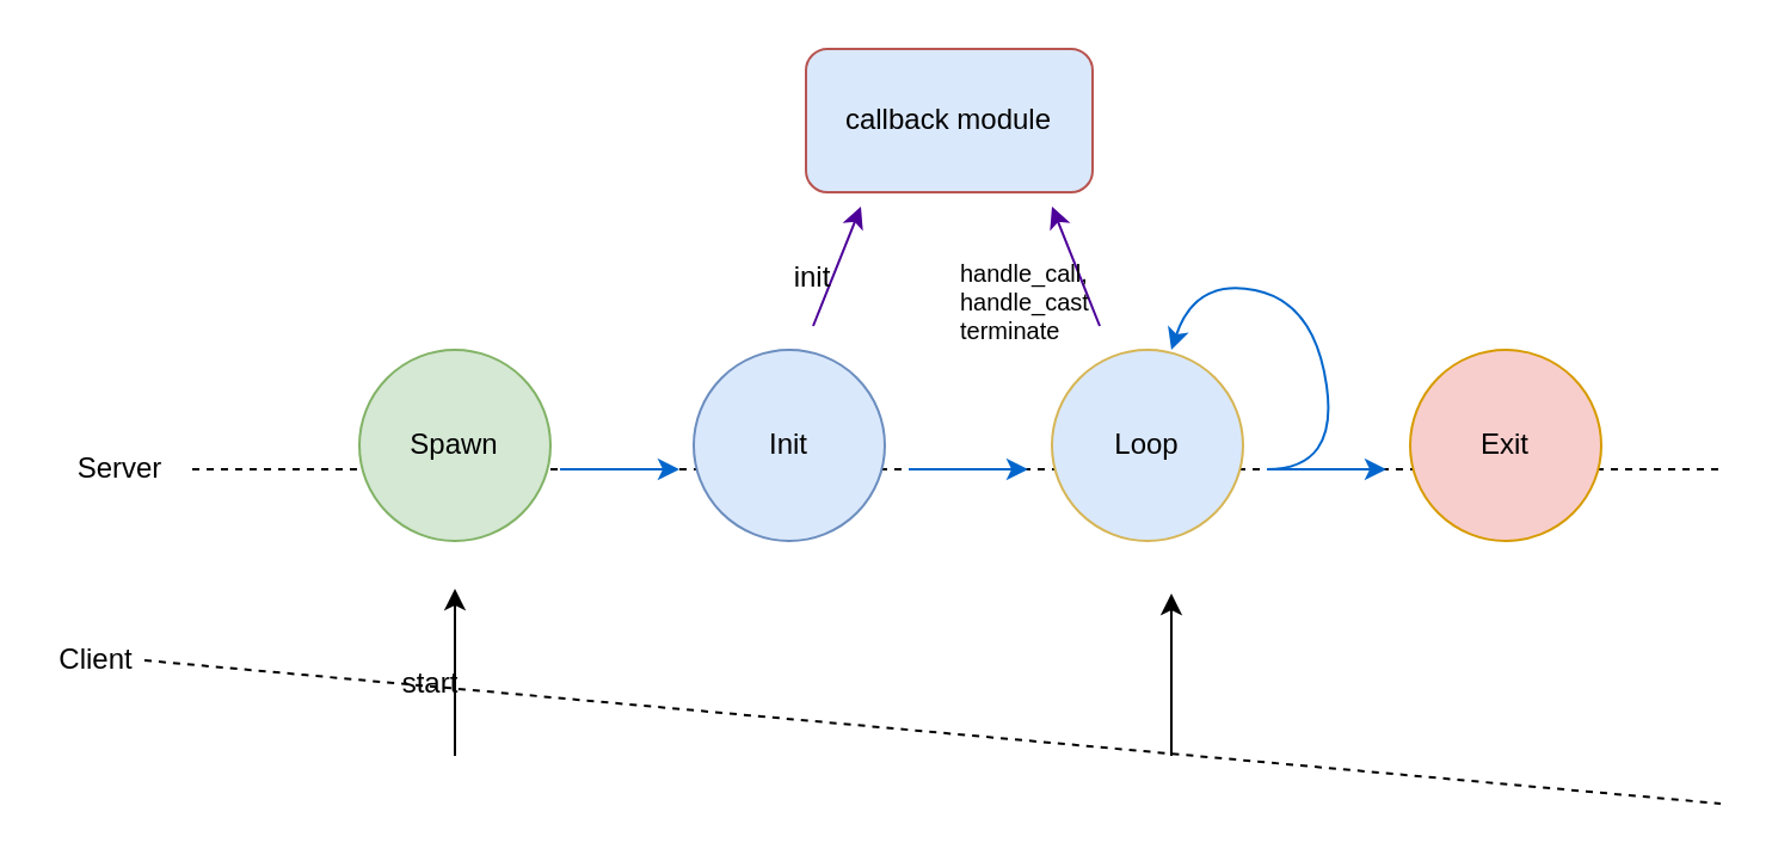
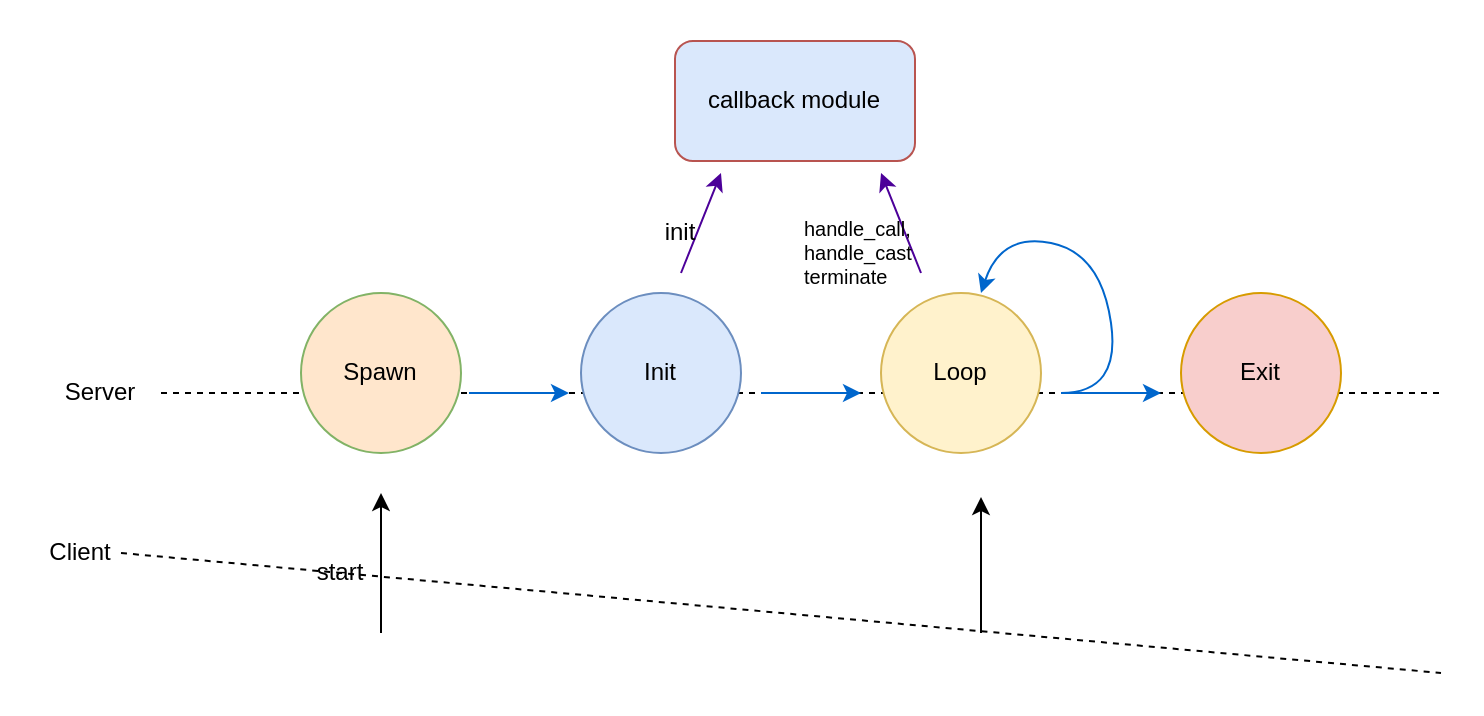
  <mxCell id="0" />
  <mxCell id="1" parent="0" />
  <mxCell id="2" value="" style="endArrow=none;dashed=1;html=1;" parent="1" edge="1"><mxGeometry width="50" height="50" relative="1" as="geometry"><mxPoint x="80" y="196" as="sourcePoint" /><mxPoint x="720" y="196" as="targetPoint" /></mxGeometry></mxCell>
- <mxCell id="3" value="Spawn" style="ellipse;whiteSpace=wrap;html=1;aspect=fixed;fillColor=#d5e8d4;strokeColor=#82b366;" parent="1" vertex="1"><mxGeometry x="150" y="146" width="80" height="80" as="geometry" /></mxCell>
+ <mxCell id="3" value="Spawn" style="ellipse;whiteSpace=wrap;html=1;aspect=fixed;fillColor=#ffe6cc;strokeColor=#82b366;" parent="1" vertex="1"><mxGeometry x="150" y="146" width="80" height="80" as="geometry" /></mxCell>
  <mxCell id="4" value="Init" style="ellipse;whiteSpace=wrap;html=1;aspect=fixed;fillColor=#dae8fc;strokeColor=#6c8ebf;" parent="1" vertex="1"><mxGeometry x="290" y="146" width="80" height="80" as="geometry" /></mxCell>
  <mxCell id="5" value="Exit" style="ellipse;whiteSpace=wrap;html=1;aspect=fixed;fillColor=#f8cecc;strokeColor=#d79b00;" parent="1" vertex="1"><mxGeometry x="590" y="146" width="80" height="80" as="geometry" /></mxCell>
- <mxCell id="6" value="Loop" style="ellipse;whiteSpace=wrap;html=1;aspect=fixed;fillColor=#dae8fc;strokeColor=#d6b656;" parent="1" vertex="1"><mxGeometry x="440" y="146" width="80" height="80" as="geometry" /></mxCell>
+ <mxCell id="6" value="Loop" style="ellipse;whiteSpace=wrap;html=1;aspect=fixed;fillColor=#fff2cc;strokeColor=#d6b656;" parent="1" vertex="1"><mxGeometry x="440" y="146" width="80" height="80" as="geometry" /></mxCell>
  <mxCell id="7" value="" style="endArrow=classic;html=1;strokeColor=#0066CC;" parent="1" edge="1"><mxGeometry width="50" height="50" relative="1" as="geometry"><mxPoint x="234" y="196" as="sourcePoint" /><mxPoint x="284" y="196" as="targetPoint" /></mxGeometry></mxCell>
  <mxCell id="8" value="" style="endArrow=classic;html=1;strokeColor=#0066CC;" parent="1" edge="1"><mxGeometry width="50" height="50" relative="1" as="geometry"><mxPoint x="530" y="196" as="sourcePoint" /><mxPoint x="580" y="196" as="targetPoint" /></mxGeometry></mxCell>
  <mxCell id="9" value="" style="endArrow=classic;html=1;strokeColor=#0066CC;" parent="1" edge="1"><mxGeometry width="50" height="50" relative="1" as="geometry"><mxPoint x="380" y="196" as="sourcePoint" /><mxPoint x="430" y="196" as="targetPoint" /></mxGeometry></mxCell>
  <mxCell id="10" value="" style="endArrow=classic;html=1;curved=1;strokeColor=#0066CC;" parent="1" edge="1"><mxGeometry width="50" height="50" relative="1" as="geometry"><mxPoint x="530" y="196" as="sourcePoint" /><mxPoint x="490" y="146" as="targetPoint" /><Array as="points"><mxPoint x="560" y="196" /><mxPoint x="550" y="126" /><mxPoint x="500" y="116" /></Array></mxGeometry></mxCell>
  <mxCell id="11" value="" style="endArrow=classic;html=1;" parent="1" edge="1"><mxGeometry width="50" height="50" relative="1" as="geometry"><mxPoint x="190" y="316" as="sourcePoint" /><mxPoint x="190" y="246" as="targetPoint" /></mxGeometry></mxCell>
  <mxCell id="12" value="" style="endArrow=none;dashed=1;html=1;exitX=1;exitY=0.5;exitDx=0;exitDy=0;" parent="1" edge="1" source="14"><mxGeometry width="50" height="50" relative="1" as="geometry"><mxPoint x="101.2" y="337.4" as="sourcePoint" /><mxPoint x="720" y="336" as="targetPoint" /></mxGeometry></mxCell>
  <mxCell id="13" value="Server" style="text;html=1;strokeColor=none;fillColor=none;align=center;verticalAlign=middle;whiteSpace=wrap;rounded=0;" parent="1" vertex="1"><mxGeometry x="30" y="186" width="40" height="20" as="geometry" /></mxCell>
  <mxCell id="14" value="Client" style="text;html=1;strokeColor=none;fillColor=none;align=center;verticalAlign=middle;whiteSpace=wrap;rounded=0;" vertex="1" parent="1"><mxGeometry x="20" y="266" width="40" height="20" as="geometry" /></mxCell>
- <mxCell id="15" value="start" style="text;html=1;strokeColor=none;fillColor=none;align=center;verticalAlign=middle;whiteSpace=wrap;rounded=0;" vertex="1" parent="1"><mxGeometry x="160" y="276" width="40" height="20" as="geometry" /></mxCell>
+ <mxCell id="15" value="start" style="text;html=1;strokeColor=none;fillColor=none;align=center;verticalAlign=middle;whiteSpace=wrap;rounded=0;" vertex="1" parent="1"><mxGeometry x="150" y="276" width="40" height="20" as="geometry" /></mxCell>
  <mxCell id="16" value="callback module" style="rounded=1;whiteSpace=wrap;html=1;fillColor=#dae8fc;strokeColor=#b85450;" vertex="1" parent="1"><mxGeometry x="337" y="20" width="120" height="60" as="geometry" /></mxCell>
  <mxCell id="17" value="" style="endArrow=classic;html=1;strokeColor=#4C0099;" edge="1" parent="1"><mxGeometry width="50" height="50" relative="1" as="geometry"><mxPoint x="340" y="136" as="sourcePoint" /><mxPoint x="360" y="86" as="targetPoint" /></mxGeometry></mxCell>
  <mxCell id="18" value="" style="endArrow=classic;html=1;strokeColor=#000000;" edge="1" parent="1"><mxGeometry width="50" height="50" relative="1" as="geometry"><mxPoint x="490" y="316" as="sourcePoint" /><mxPoint x="490" y="248" as="targetPoint" /></mxGeometry></mxCell>
  <mxCell id="19" value="" style="endArrow=classic;html=1;strokeColor=#4C0099;" edge="1" parent="1"><mxGeometry width="50" height="50" relative="1" as="geometry"><mxPoint x="460" y="136" as="sourcePoint" /><mxPoint x="440" y="86" as="targetPoint" /></mxGeometry></mxCell>
  <mxCell id="20" value="init" style="text;html=1;strokeColor=none;fillColor=none;align=center;verticalAlign=middle;whiteSpace=wrap;rounded=0;" vertex="1" parent="1"><mxGeometry x="320" y="106" width="40" height="20" as="geometry" /></mxCell>
  <mxCell id="21" value="handle_call,&lt;br&gt;handle_cast&lt;br&gt;terminate" style="text;html=1;strokeColor=none;fillColor=none;align=left;verticalAlign=middle;whiteSpace=wrap;rounded=0;fontSize=10;" vertex="1" parent="1"><mxGeometry x="400" y="116" width="40" height="20" as="geometry" /></mxCell>
